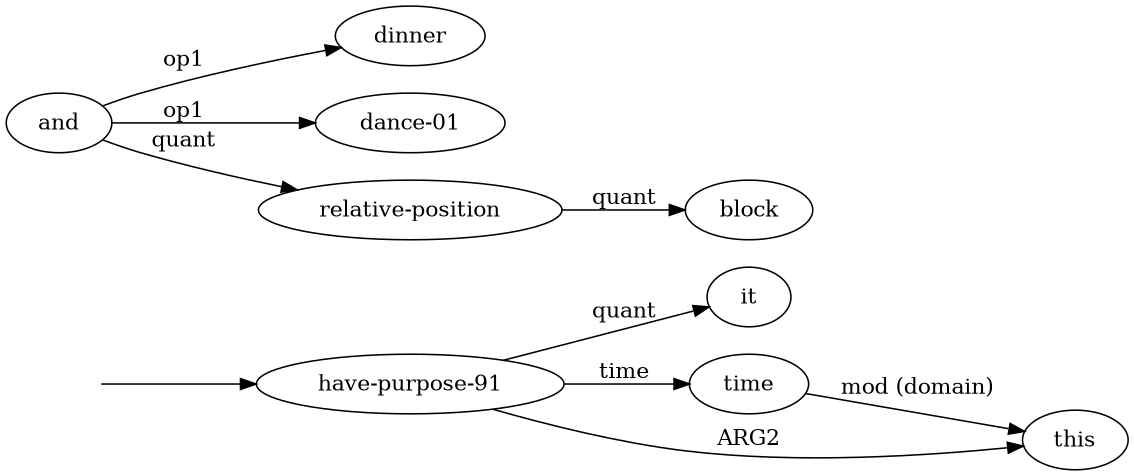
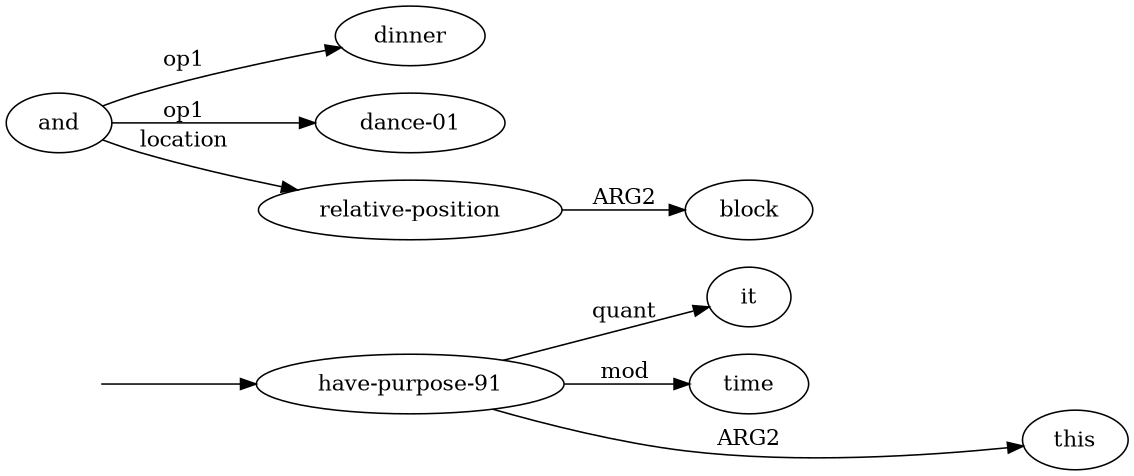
  digraph {
    rankdir=LR
    top [style=invis]
    n2 [label=<<table align="center" border="0" cellspacing="0"><tr><td colspan="2">have-purpose-91</td></tr></table>>]
    n3 [label=<<table align="center" border="0" cellspacing="0"><tr><td colspan="2">it</td></tr></table>>]
    n4 [label=<<table align="center" border="0" cellspacing="0"><tr><td colspan="2">time</td></tr></table>>]
    n5 [label=<<table align="center" border="0" cellspacing="0"><tr><td colspan="2">this</td></tr></table>>]
    n6 [label=<<table align="center" border="0" cellspacing="0"><tr><td colspan="2">and</td></tr></table>>]
    n7 [label=<<table align="center" border="0" cellspacing="0"><tr><td colspan="2">dinner</td></tr></table>>]
    n8 [label=<<table align="center" border="0" cellspacing="0"><tr><td colspan="2">dance-01</td></tr></table>>]
    n9 [label=<<table align="center" border="0" cellspacing="0"><tr><td colspan="2">relative-position</td></tr></table>>]
    n10 [label=<<table align="center" border="0" cellspacing="0"><tr><td colspan="2">block</td></tr></table>>]
    top -> n2
    n2 -> n3 [label=quant]
-   n2 -> n4 [label=time]
+   n2 -> n4 [label=mod]
    n2 -> n5 [label=ARG2]
-   n4 -> n5 [label="mod (domain)"]
    n6 -> n7 [label=op1]
    n6 -> n8 [label=op1]
-   n6 -> n9 [label=quant]
-   n9 -> n10 [label=quant]
+   n6 -> n9 [label=location]
+   n9 -> n10 [label=ARG2]
  }
